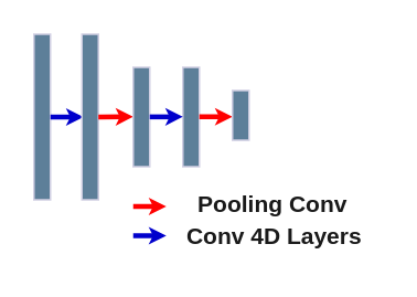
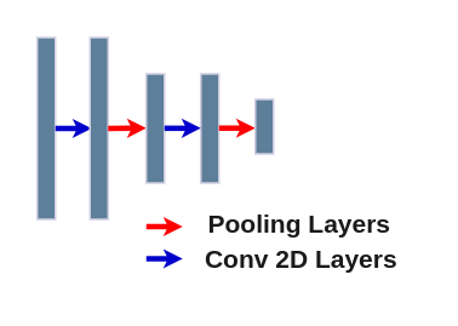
  <mxCell id="0" />
  <mxCell id="1" parent="0" />
- <mxCell id="2" value="Pooling Conv" style="text;html=1;align=center;verticalAlign=middle;resizable=0;points=[];autosize=1;strokeColor=none;fillColor=none;fontColor=#1A1A1A;fontSize=14;fontStyle=1" vertex="1" parent="1"><mxGeometry x="104" y="108" width="120" height="30" as="geometry" /></mxCell>
- <mxCell id="3" value="Conv 4D Layers" style="text;html=1;align=center;verticalAlign=middle;resizable=0;points=[];autosize=1;strokeColor=none;fillColor=none;fontColor=#1A1A1A;fontSize=14;fontStyle=1" vertex="1" parent="1"><mxGeometry x="100" y="127" width="130" height="30" as="geometry" /></mxCell>
+ <mxCell id="2" value="Pooling Layers" style="text;html=1;align=center;verticalAlign=middle;resizable=0;points=[];autosize=1;strokeColor=none;fillColor=none;fontColor=#1A1A1A;fontSize=14;fontStyle=1" vertex="1" parent="1"><mxGeometry x="104" y="108" width="120" height="30" as="geometry" /></mxCell>
+ <mxCell id="3" value="Conv 2D Layers" style="text;html=1;align=center;verticalAlign=middle;resizable=0;points=[];autosize=1;strokeColor=none;fillColor=none;fontColor=#1A1A1A;fontSize=14;fontStyle=1" vertex="1" parent="1"><mxGeometry x="100" y="127" width="130" height="30" as="geometry" /></mxCell>
  <mxCell id="4" value="" style="whiteSpace=wrap;html=1;labelBackgroundColor=none;fillColor=#5D7F99;strokeColor=#D0CEE2;fontColor=#1A1A1A;" vertex="1" parent="1"><mxGeometry x="20" y="20" width="10" height="100" as="geometry" /></mxCell>
  <mxCell id="5" style="edgeStyle=orthogonalEdgeStyle;rounded=0;orthogonalLoop=1;jettySize=auto;html=1;exitX=0.5;exitY=0;exitDx=0;exitDy=0;strokeColor=#0000CC;fontColor=#1A1A1A;strokeWidth=3;endSize=1;" edge="1" parent="1"><mxGeometry relative="1" as="geometry"><mxPoint x="30" y="70" as="sourcePoint" /><mxPoint x="50" y="70" as="targetPoint" /></mxGeometry></mxCell>
  <mxCell id="6" value="" style="whiteSpace=wrap;html=1;labelBackgroundColor=none;fillColor=#5D7F99;strokeColor=#D0CEE2;fontColor=#1A1A1A;" vertex="1" parent="1"><mxGeometry x="49" y="20" width="10" height="100" as="geometry" /></mxCell>
  <mxCell id="7" style="edgeStyle=orthogonalEdgeStyle;rounded=0;orthogonalLoop=1;jettySize=auto;html=1;exitX=0.5;exitY=0;exitDx=0;exitDy=0;strokeColor=#FF0000;fontColor=#1A1A1A;strokeWidth=3;endSize=1;" edge="1" parent="1"><mxGeometry relative="1" as="geometry"><mxPoint x="59" y="69.92" as="sourcePoint" /><mxPoint x="80" y="70" as="targetPoint" /></mxGeometry></mxCell>
  <mxCell id="8" value="" style="whiteSpace=wrap;html=1;labelBackgroundColor=none;fillColor=#5D7F99;strokeColor=#D0CEE2;fontColor=#1A1A1A;" vertex="1" parent="1"><mxGeometry x="80" y="40" width="10" height="60" as="geometry" /></mxCell>
  <mxCell id="9" value="" style="whiteSpace=wrap;html=1;labelBackgroundColor=none;fillColor=#5D7F99;strokeColor=#D0CEE2;fontColor=#1A1A1A;" vertex="1" parent="1"><mxGeometry x="110" y="40" width="10" height="60" as="geometry" /></mxCell>
  <mxCell id="10" style="edgeStyle=orthogonalEdgeStyle;rounded=0;orthogonalLoop=1;jettySize=auto;html=1;exitX=0.5;exitY=0;exitDx=0;exitDy=0;strokeColor=#0000CC;fontColor=#1A1A1A;strokeWidth=3;endSize=1;" edge="1" parent="1"><mxGeometry relative="1" as="geometry"><mxPoint x="90" y="69.9" as="sourcePoint" /><mxPoint x="110" y="70" as="targetPoint" /></mxGeometry></mxCell>
  <mxCell id="11" style="edgeStyle=orthogonalEdgeStyle;rounded=0;orthogonalLoop=1;jettySize=auto;html=1;exitX=0.5;exitY=0;exitDx=0;exitDy=0;strokeColor=#FF0000;fontColor=#1A1A1A;strokeWidth=3;endSize=1;" edge="1" parent="1"><mxGeometry relative="1" as="geometry"><mxPoint x="120" y="69.88" as="sourcePoint" /><mxPoint x="140" y="70" as="targetPoint" /></mxGeometry></mxCell>
  <mxCell id="12" value="" style="whiteSpace=wrap;html=1;labelBackgroundColor=none;fillColor=#5D7F99;strokeColor=#D0CEE2;fontColor=#1A1A1A;" vertex="1" parent="1"><mxGeometry x="140" y="54" width="10" height="30" as="geometry" /></mxCell>
  <mxCell id="13" style="edgeStyle=orthogonalEdgeStyle;rounded=0;orthogonalLoop=1;jettySize=auto;html=1;exitX=0.5;exitY=0;exitDx=0;exitDy=0;strokeColor=#FF0000;fontColor=#1A1A1A;strokeWidth=3;endSize=1;" edge="1" parent="1"><mxGeometry relative="1" as="geometry"><mxPoint x="80" y="124" as="sourcePoint" /><mxPoint x="100" y="124.12" as="targetPoint" /></mxGeometry></mxCell>
  <mxCell id="14" style="edgeStyle=orthogonalEdgeStyle;rounded=0;orthogonalLoop=1;jettySize=auto;html=1;exitX=0.5;exitY=0;exitDx=0;exitDy=0;strokeColor=#0000CC;fontColor=#1A1A1A;strokeWidth=3;endSize=1;" edge="1" parent="1"><mxGeometry relative="1" as="geometry"><mxPoint x="80" y="141.71" as="sourcePoint" /><mxPoint x="100" y="141.81" as="targetPoint" /></mxGeometry></mxCell>
